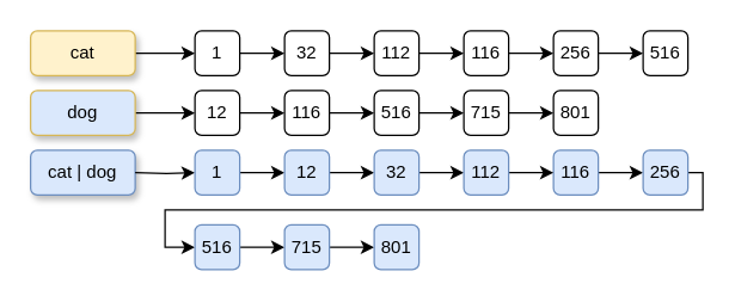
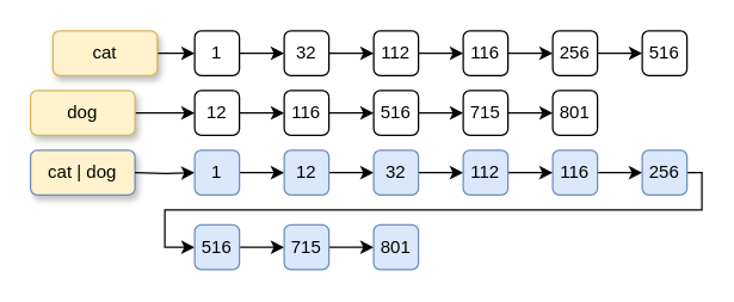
  <mxCell id="0" />
  <mxCell id="1" parent="0" />
  <mxCell id="2" style="edgeStyle=orthogonalEdgeStyle;rounded=0;orthogonalLoop=1;jettySize=auto;html=1;exitX=1;exitY=0.5;exitDx=0;exitDy=0;entryX=0;entryY=0.5;entryDx=0;entryDy=0;" edge="1" parent="1" source="3" target="5"><mxGeometry relative="1" as="geometry" /></mxCell>
- <mxCell id="3" value="cat" style="rounded=1;whiteSpace=wrap;html=1;fillColor=#fff2cc;strokeColor=#d6b656;shadow=1;" vertex="1" parent="1"><mxGeometry x="20" y="20" width="70" height="30" as="geometry" /></mxCell>
+ <mxCell id="3" value="cat" style="rounded=1;whiteSpace=wrap;html=1;fillColor=#fff2cc;strokeColor=#d6b656;shadow=1;" vertex="1" parent="1"><mxGeometry x="35" y="20" width="70" height="30" as="geometry" /></mxCell>
  <mxCell id="4" style="edgeStyle=orthogonalEdgeStyle;rounded=0;orthogonalLoop=1;jettySize=auto;html=1;exitX=1;exitY=0.5;exitDx=0;exitDy=0;entryX=0;entryY=0.5;entryDx=0;entryDy=0;" edge="1" parent="1" source="5" target="10"><mxGeometry relative="1" as="geometry" /></mxCell>
  <mxCell id="5" value="1" style="rounded=1;whiteSpace=wrap;html=1;" vertex="1" parent="1"><mxGeometry x="130" y="20" width="30" height="30" as="geometry" /></mxCell>
  <mxCell id="6" style="edgeStyle=orthogonalEdgeStyle;rounded=0;orthogonalLoop=1;jettySize=auto;html=1;exitX=1;exitY=0.5;exitDx=0;exitDy=0;entryX=0;entryY=0.5;entryDx=0;entryDy=0;" edge="1" parent="1" source="7" target="8"><mxGeometry relative="1" as="geometry" /></mxCell>
  <mxCell id="7" value="256" style="rounded=1;whiteSpace=wrap;html=1;" vertex="1" parent="1"><mxGeometry x="370" y="20" width="30" height="30" as="geometry" /></mxCell>
  <mxCell id="8" value="516" style="rounded=1;whiteSpace=wrap;html=1;" vertex="1" parent="1"><mxGeometry x="430" y="20" width="30" height="30" as="geometry" /></mxCell>
  <mxCell id="9" style="edgeStyle=orthogonalEdgeStyle;rounded=0;orthogonalLoop=1;jettySize=auto;html=1;exitX=1;exitY=0.5;exitDx=0;exitDy=0;entryX=0;entryY=0.5;entryDx=0;entryDy=0;" edge="1" parent="1" source="10" target="12"><mxGeometry relative="1" as="geometry" /></mxCell>
  <mxCell id="10" value="32" style="rounded=1;whiteSpace=wrap;html=1;" vertex="1" parent="1"><mxGeometry x="190" y="20" width="30" height="30" as="geometry" /></mxCell>
  <mxCell id="11" style="edgeStyle=orthogonalEdgeStyle;rounded=0;orthogonalLoop=1;jettySize=auto;html=1;exitX=1;exitY=0.5;exitDx=0;exitDy=0;entryX=0;entryY=0.5;entryDx=0;entryDy=0;" edge="1" parent="1" source="12" target="14"><mxGeometry relative="1" as="geometry"><mxPoint x="320" y="35" as="sourcePoint" /></mxGeometry></mxCell>
  <mxCell id="12" value="112" style="rounded=1;whiteSpace=wrap;html=1;" vertex="1" parent="1"><mxGeometry x="250" y="20" width="30" height="30" as="geometry" /></mxCell>
  <mxCell id="13" style="edgeStyle=orthogonalEdgeStyle;rounded=0;orthogonalLoop=1;jettySize=auto;html=1;exitX=1;exitY=0.5;exitDx=0;exitDy=0;entryX=0;entryY=0.5;entryDx=0;entryDy=0;" edge="1" parent="1" source="14" target="7"><mxGeometry relative="1" as="geometry" /></mxCell>
  <mxCell id="14" value="116" style="rounded=1;whiteSpace=wrap;html=1;" vertex="1" parent="1"><mxGeometry x="310" y="20" width="30" height="30" as="geometry" /></mxCell>
  <mxCell id="15" style="edgeStyle=orthogonalEdgeStyle;rounded=0;orthogonalLoop=1;jettySize=auto;html=1;exitX=1;exitY=0.5;exitDx=0;exitDy=0;entryX=0;entryY=0.5;entryDx=0;entryDy=0;" edge="1" parent="1" source="16" target="18"><mxGeometry relative="1" as="geometry" /></mxCell>
- <mxCell id="16" value="dog" style="rounded=1;whiteSpace=wrap;html=1;fillColor=#dae8fc;strokeColor=#d6b656;shadow=1;" vertex="1" parent="1"><mxGeometry x="20" y="60" width="70" height="30" as="geometry" /></mxCell>
+ <mxCell id="16" value="dog" style="rounded=1;whiteSpace=wrap;html=1;fillColor=#fff2cc;strokeColor=#d6b656;shadow=1;" vertex="1" parent="1"><mxGeometry x="20" y="60" width="70" height="30" as="geometry" /></mxCell>
  <mxCell id="17" style="edgeStyle=orthogonalEdgeStyle;rounded=0;orthogonalLoop=1;jettySize=auto;html=1;exitX=1;exitY=0.5;exitDx=0;exitDy=0;entryX=0;entryY=0.5;entryDx=0;entryDy=0;" edge="1" parent="1" source="18" target="20"><mxGeometry relative="1" as="geometry" /></mxCell>
  <mxCell id="18" value="12" style="rounded=1;whiteSpace=wrap;html=1;" vertex="1" parent="1"><mxGeometry x="130" y="60" width="30" height="30" as="geometry" /></mxCell>
  <mxCell id="19" style="edgeStyle=orthogonalEdgeStyle;rounded=0;orthogonalLoop=1;jettySize=auto;html=1;exitX=1;exitY=0.5;exitDx=0;exitDy=0;entryX=0;entryY=0.5;entryDx=0;entryDy=0;" edge="1" parent="1" source="20" target="21"><mxGeometry relative="1" as="geometry" /></mxCell>
  <mxCell id="20" value="116" style="rounded=1;whiteSpace=wrap;html=1;" vertex="1" parent="1"><mxGeometry x="190" y="60" width="30" height="30" as="geometry" /></mxCell>
  <mxCell id="21" value="516" style="rounded=1;whiteSpace=wrap;html=1;" vertex="1" parent="1"><mxGeometry x="250" y="60" width="30" height="30" as="geometry" /></mxCell>
  <mxCell id="22" value="801" style="rounded=1;whiteSpace=wrap;html=1;" vertex="1" parent="1"><mxGeometry x="370" y="60" width="30" height="30" as="geometry" /></mxCell>
  <mxCell id="23" style="edgeStyle=orthogonalEdgeStyle;rounded=0;orthogonalLoop=1;jettySize=auto;html=1;exitX=1;exitY=0.5;exitDx=0;exitDy=0;entryX=0;entryY=0.5;entryDx=0;entryDy=0;" edge="1" parent="1" target="25"><mxGeometry relative="1" as="geometry"><mxPoint x="280" y="75" as="sourcePoint" /></mxGeometry></mxCell>
  <mxCell id="24" style="edgeStyle=orthogonalEdgeStyle;rounded=0;orthogonalLoop=1;jettySize=auto;html=1;exitX=1;exitY=0.5;exitDx=0;exitDy=0;entryX=0;entryY=0.5;entryDx=0;entryDy=0;" edge="1" parent="1" source="25" target="22"><mxGeometry relative="1" as="geometry" /></mxCell>
  <mxCell id="25" value="715" style="rounded=1;whiteSpace=wrap;html=1;" vertex="1" parent="1"><mxGeometry x="310" y="60" width="30" height="30" as="geometry" /></mxCell>
- <mxCell id="26" value="cat | dog" style="rounded=1;whiteSpace=wrap;html=1;fillColor=#dae8fc;strokeColor=#6c8ebf;shadow=1;" vertex="1" parent="1"><mxGeometry x="20" y="100" width="70" height="30" as="geometry" /></mxCell>
+ <mxCell id="26" value="cat | dog" style="rounded=1;whiteSpace=wrap;html=1;fillColor=#fff2cc;strokeColor=#6c8ebf;shadow=1;" vertex="1" parent="1"><mxGeometry x="20" y="100" width="70" height="30" as="geometry" /></mxCell>
  <mxCell id="27" style="edgeStyle=orthogonalEdgeStyle;rounded=0;orthogonalLoop=1;jettySize=auto;html=1;exitX=1;exitY=0.5;exitDx=0;exitDy=0;entryX=0;entryY=0.5;entryDx=0;entryDy=0;" edge="1" parent="1" target="29"><mxGeometry relative="1" as="geometry"><mxPoint x="90" y="115" as="sourcePoint" /></mxGeometry></mxCell>
  <mxCell id="28" style="edgeStyle=orthogonalEdgeStyle;rounded=0;orthogonalLoop=1;jettySize=auto;html=1;exitX=1;exitY=0.5;exitDx=0;exitDy=0;entryX=0;entryY=0.5;entryDx=0;entryDy=0;" edge="1" parent="1" source="29" target="35"><mxGeometry relative="1" as="geometry" /></mxCell>
  <mxCell id="29" value="1" style="rounded=1;whiteSpace=wrap;html=1;fillColor=#dae8fc;strokeColor=#6c8ebf;" vertex="1" parent="1"><mxGeometry x="130" y="100" width="30" height="30" as="geometry" /></mxCell>
  <mxCell id="30" style="edgeStyle=orthogonalEdgeStyle;rounded=0;orthogonalLoop=1;jettySize=auto;html=1;exitX=1;exitY=0.5;exitDx=0;exitDy=0;entryX=0;entryY=0.5;entryDx=0;entryDy=0;" edge="1" parent="1" source="31" target="33"><mxGeometry relative="1" as="geometry" /></mxCell>
  <mxCell id="31" value="116" style="rounded=1;whiteSpace=wrap;html=1;fillColor=#dae8fc;strokeColor=#6c8ebf;" vertex="1" parent="1"><mxGeometry x="370" y="100" width="30" height="30" as="geometry" /></mxCell>
  <mxCell id="32" style="edgeStyle=orthogonalEdgeStyle;rounded=0;orthogonalLoop=1;jettySize=auto;html=1;exitX=1;exitY=0.5;exitDx=0;exitDy=0;entryX=0;entryY=0.5;entryDx=0;entryDy=0;" edge="1" parent="1" source="33" target="41"><mxGeometry relative="1" as="geometry"><Array as="points"><mxPoint x="470" y="115" /><mxPoint x="470" y="140" /><mxPoint x="110" y="140" /><mxPoint x="110" y="165" /></Array></mxGeometry></mxCell>
  <mxCell id="33" value="256" style="rounded=1;whiteSpace=wrap;html=1;fillColor=#dae8fc;strokeColor=#6c8ebf;" vertex="1" parent="1"><mxGeometry x="430" y="100" width="30" height="30" as="geometry" /></mxCell>
  <mxCell id="34" style="edgeStyle=orthogonalEdgeStyle;rounded=0;orthogonalLoop=1;jettySize=auto;html=1;exitX=1;exitY=0.5;exitDx=0;exitDy=0;entryX=0;entryY=0.5;entryDx=0;entryDy=0;" edge="1" parent="1" source="35" target="37"><mxGeometry relative="1" as="geometry" /></mxCell>
  <mxCell id="35" value="12" style="rounded=1;whiteSpace=wrap;html=1;fillColor=#dae8fc;strokeColor=#6c8ebf;" vertex="1" parent="1"><mxGeometry x="190" y="100" width="30" height="30" as="geometry" /></mxCell>
  <mxCell id="36" style="edgeStyle=orthogonalEdgeStyle;rounded=0;orthogonalLoop=1;jettySize=auto;html=1;exitX=1;exitY=0.5;exitDx=0;exitDy=0;entryX=0;entryY=0.5;entryDx=0;entryDy=0;" edge="1" parent="1" source="37" target="39"><mxGeometry relative="1" as="geometry"><mxPoint x="320" y="115" as="sourcePoint" /></mxGeometry></mxCell>
  <mxCell id="37" value="32" style="rounded=1;whiteSpace=wrap;html=1;fillColor=#dae8fc;strokeColor=#6c8ebf;" vertex="1" parent="1"><mxGeometry x="250" y="100" width="30" height="30" as="geometry" /></mxCell>
  <mxCell id="38" style="edgeStyle=orthogonalEdgeStyle;rounded=0;orthogonalLoop=1;jettySize=auto;html=1;exitX=1;exitY=0.5;exitDx=0;exitDy=0;entryX=0;entryY=0.5;entryDx=0;entryDy=0;" edge="1" parent="1" source="39" target="31"><mxGeometry relative="1" as="geometry" /></mxCell>
  <mxCell id="39" value="112" style="rounded=1;whiteSpace=wrap;html=1;fillColor=#dae8fc;strokeColor=#6c8ebf;" vertex="1" parent="1"><mxGeometry x="310" y="100" width="30" height="30" as="geometry" /></mxCell>
  <mxCell id="40" style="edgeStyle=orthogonalEdgeStyle;rounded=0;orthogonalLoop=1;jettySize=auto;html=1;exitX=1;exitY=0.5;exitDx=0;exitDy=0;entryX=0;entryY=0.5;entryDx=0;entryDy=0;" edge="1" parent="1" source="41" target="43"><mxGeometry relative="1" as="geometry" /></mxCell>
  <mxCell id="41" value="516" style="rounded=1;whiteSpace=wrap;html=1;fillColor=#dae8fc;strokeColor=#6c8ebf;" vertex="1" parent="1"><mxGeometry x="130" y="150" width="30" height="30" as="geometry" /></mxCell>
  <mxCell id="42" style="edgeStyle=orthogonalEdgeStyle;rounded=0;orthogonalLoop=1;jettySize=auto;html=1;exitX=1;exitY=0.5;exitDx=0;exitDy=0;entryX=0;entryY=0.5;entryDx=0;entryDy=0;" edge="1" parent="1" source="43" target="44"><mxGeometry relative="1" as="geometry" /></mxCell>
  <mxCell id="43" value="715" style="rounded=1;whiteSpace=wrap;html=1;fillColor=#dae8fc;strokeColor=#6c8ebf;" vertex="1" parent="1"><mxGeometry x="190" y="150" width="30" height="30" as="geometry" /></mxCell>
  <mxCell id="44" value="801" style="rounded=1;whiteSpace=wrap;html=1;fillColor=#dae8fc;strokeColor=#6c8ebf;" vertex="1" parent="1"><mxGeometry x="250" y="150" width="30" height="30" as="geometry" /></mxCell>
